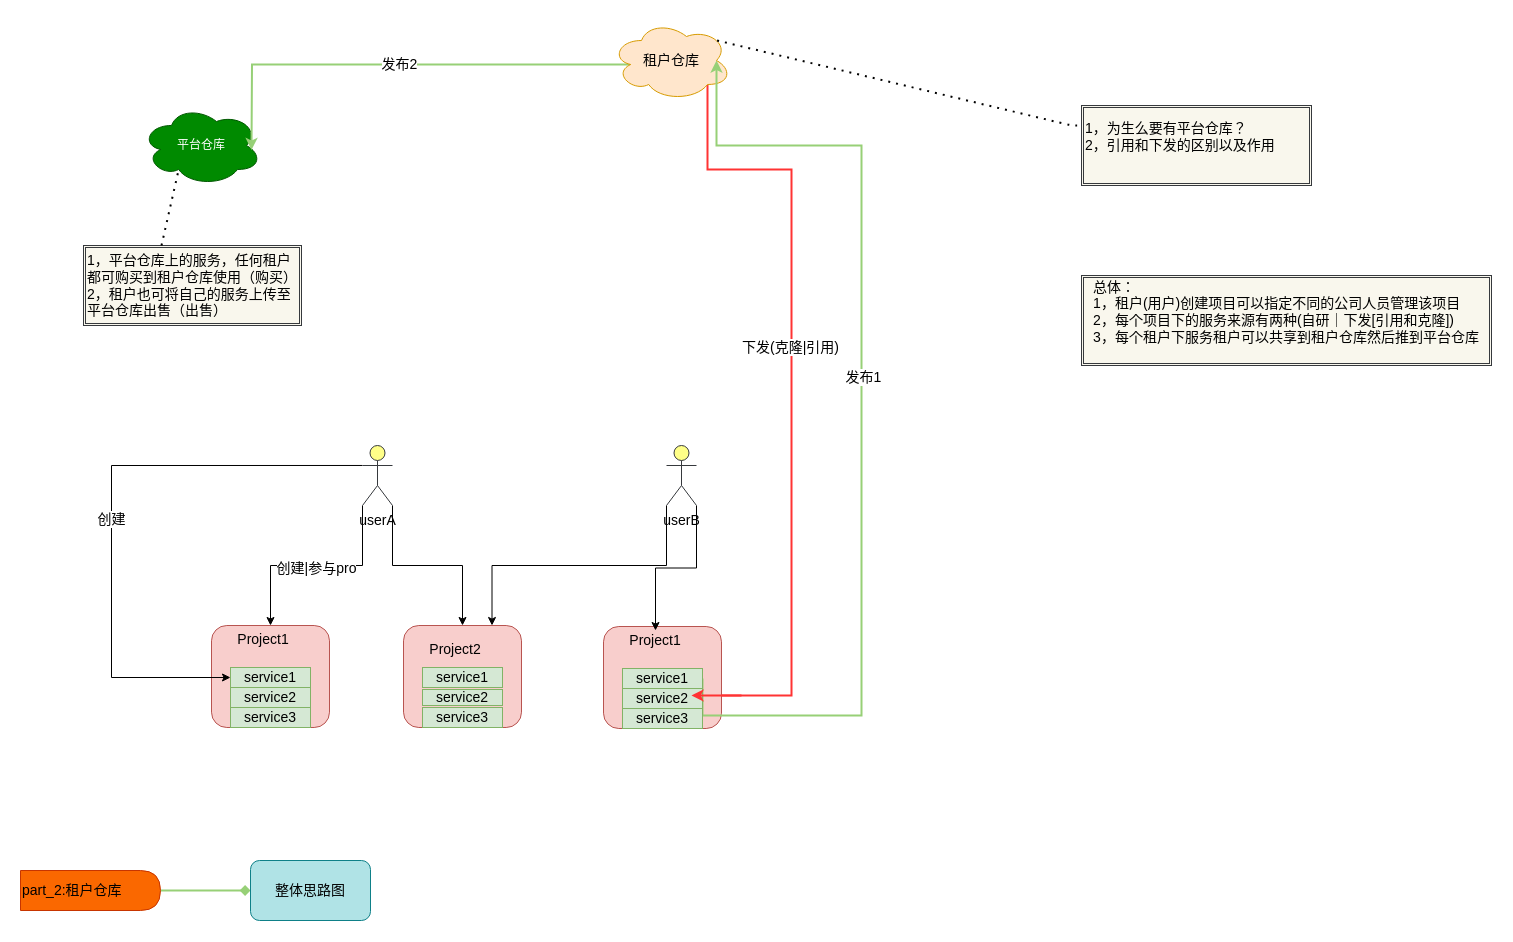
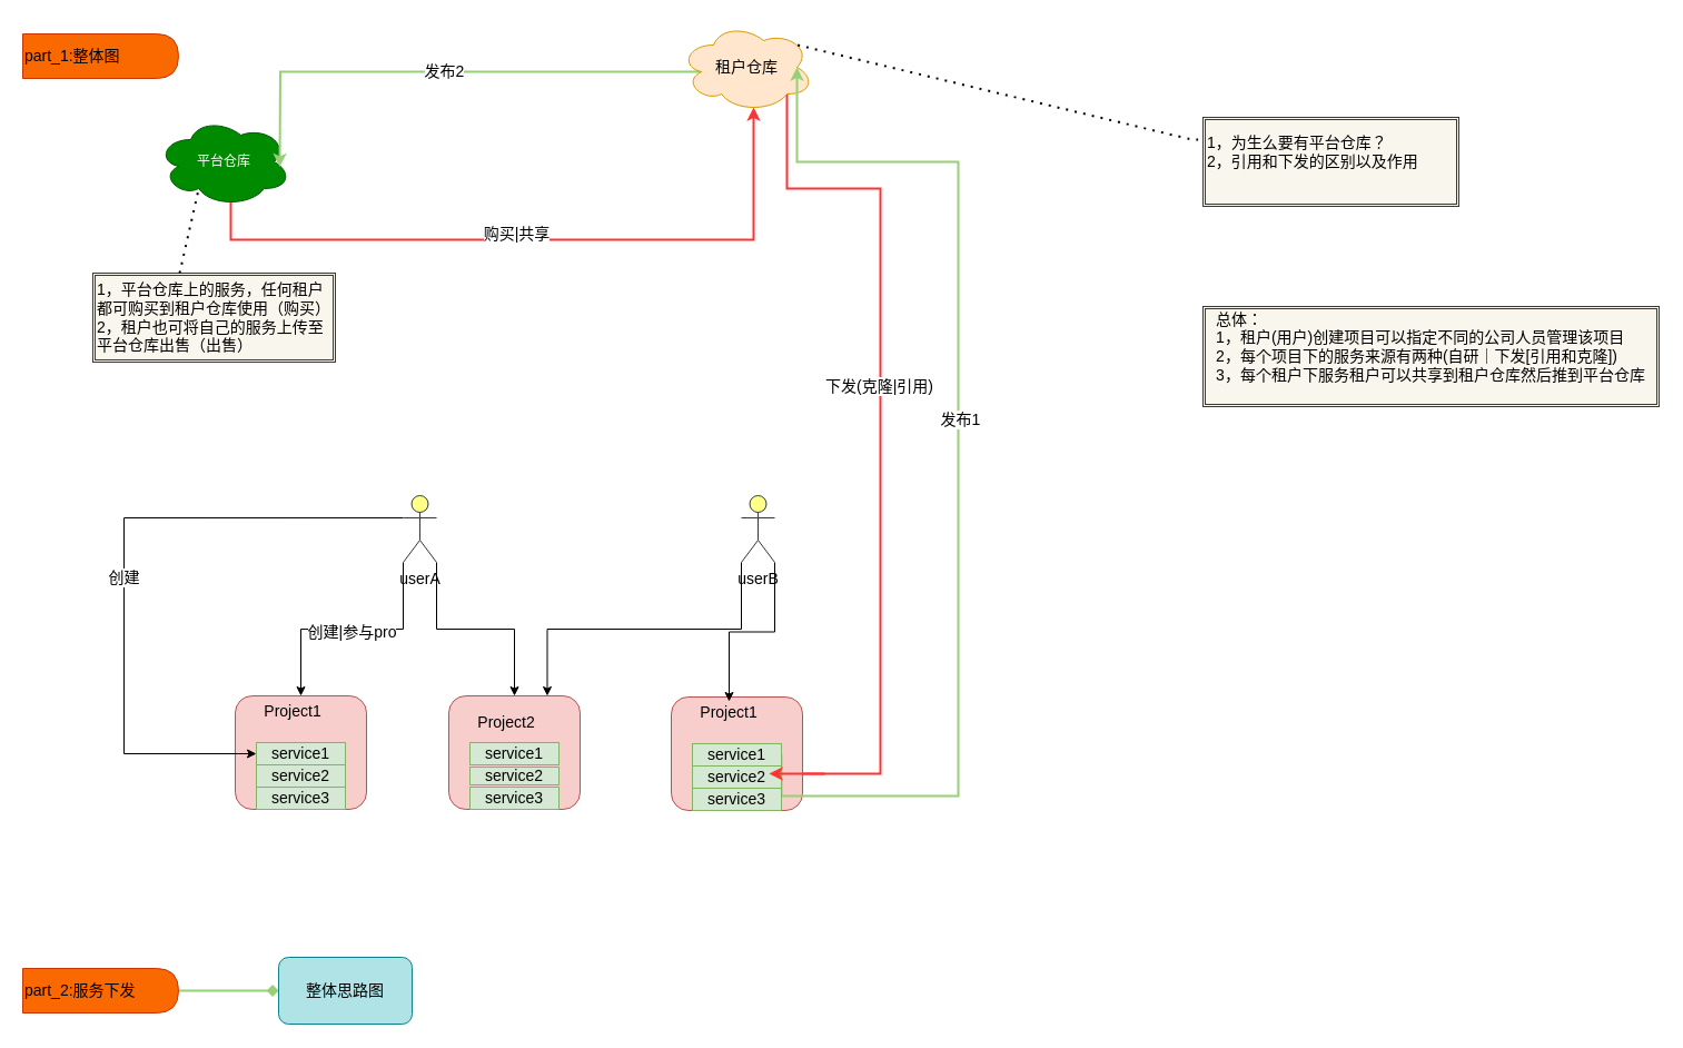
  <mxCell id="0" />
  <mxCell id="1" parent="0" />
+ <mxCell id="2" style="edgeStyle=orthogonalEdgeStyle;rounded=0;orthogonalLoop=1;jettySize=auto;html=1;exitX=0.55;exitY=0.95;exitDx=0;exitDy=0;exitPerimeter=0;entryX=0.55;entryY=0.95;entryDx=0;entryDy=0;entryPerimeter=0;fontSize=14;fontColor=#33FF33;strokeWidth=2;strokeColor=#FF3333;" edge="1" parent="1" source="4" target="9"><mxGeometry relative="1" as="geometry"><Array as="points"><mxPoint x="207" y="215" /><mxPoint x="677" y="215" /></Array></mxGeometry></mxCell>
+ <mxCell id="3" value="&lt;font color=&quot;#000000&quot;&gt;购买|共享&lt;/font&gt;" style="edgeLabel;html=1;align=center;verticalAlign=middle;resizable=0;points=[];fontSize=14;fontColor=#33FF33;" vertex="1" connectable="0" parent="2"><mxGeometry x="-0.07" y="6" relative="1" as="geometry"><mxPoint as="offset" /></mxGeometry></mxCell>
  <mxCell id="4" value="平台仓库" style="ellipse;shape=cloud;whiteSpace=wrap;html=1;fillColor=#008a00;strokeColor=#005700;fontColor=#ffffff;" vertex="1" parent="1"><mxGeometry x="141" y="105" width="120" height="80" as="geometry" /></mxCell>
  <mxCell id="5" style="edgeStyle=orthogonalEdgeStyle;rounded=0;orthogonalLoop=1;jettySize=auto;html=1;exitX=0.16;exitY=0.55;exitDx=0;exitDy=0;exitPerimeter=0;fontSize=14;strokeWidth=2;strokeColor=#97D077;" edge="1" parent="1" source="9"><mxGeometry relative="1" as="geometry"><mxPoint x="251" y="149.471" as="targetPoint" /></mxGeometry></mxCell>
  <mxCell id="6" value="发布2" style="edgeLabel;html=1;align=center;verticalAlign=middle;resizable=0;points=[];fontSize=14;" vertex="1" connectable="0" parent="5"><mxGeometry x="-0.04" y="-1" relative="1" as="geometry"><mxPoint x="-9" as="offset" /></mxGeometry></mxCell>
  <mxCell id="7" style="edgeStyle=orthogonalEdgeStyle;rounded=0;orthogonalLoop=1;jettySize=auto;html=1;exitX=0.8;exitY=0.8;exitDx=0;exitDy=0;exitPerimeter=0;entryX=1;entryY=0.75;entryDx=0;entryDy=0;fontSize=14;fontColor=#33FF33;strokeWidth=2;strokeColor=#FF3333;" edge="1" parent="1" source="9" target="20"><mxGeometry relative="1" as="geometry"><Array as="points"><mxPoint x="791" y="169" /><mxPoint x="791" y="695" /><mxPoint x="711" y="695" /><mxPoint x="711" y="703" /></Array></mxGeometry></mxCell>
  <mxCell id="8" value="&lt;font color=&quot;#000000&quot;&gt;下发(克隆|引用)&lt;/font&gt;" style="edgeLabel;html=1;align=center;verticalAlign=middle;resizable=0;points=[];fontSize=14;fontColor=#33FF33;" vertex="1" connectable="0" parent="7"><mxGeometry x="-0.126" y="-2" relative="1" as="geometry"><mxPoint as="offset" /></mxGeometry></mxCell>
  <mxCell id="9" value="租户仓库" style="ellipse;shape=cloud;whiteSpace=wrap;html=1;fontSize=14;fillColor=#ffe6cc;strokeColor=#d79b00;" vertex="1" parent="1"><mxGeometry x="611" y="20" width="120" height="80" as="geometry" /></mxCell>
  <mxCell id="10" value="" style="rounded=1;whiteSpace=wrap;html=1;fontSize=14;fillColor=#f8cecc;strokeColor=#b85450;" vertex="1" parent="1"><mxGeometry x="211" y="625" width="118" height="102" as="geometry" /></mxCell>
  <mxCell id="11" value="service1" style="rounded=0;whiteSpace=wrap;html=1;fontSize=14;fillColor=#d5e8d4;strokeColor=#82b366;" vertex="1" parent="1"><mxGeometry x="230" y="667" width="80" height="20" as="geometry" /></mxCell>
  <mxCell id="12" value="service2" style="rounded=0;whiteSpace=wrap;html=1;fontSize=14;fillColor=#d5e8d4;strokeColor=#82b366;" vertex="1" parent="1"><mxGeometry x="230" y="687" width="80" height="20" as="geometry" /></mxCell>
  <mxCell id="13" value="service3" style="rounded=0;whiteSpace=wrap;html=1;fontSize=14;fillColor=#d5e8d4;strokeColor=#82b366;" vertex="1" parent="1"><mxGeometry x="230" y="707" width="80" height="20" as="geometry" /></mxCell>
  <mxCell id="14" value="Project1" style="text;html=1;strokeColor=none;fillColor=none;align=center;verticalAlign=middle;whiteSpace=wrap;rounded=0;fontSize=14;" vertex="1" parent="1"><mxGeometry x="243" y="629" width="40" height="20" as="geometry" /></mxCell>
  <mxCell id="15" value="" style="rounded=1;whiteSpace=wrap;html=1;fontSize=14;fillColor=#f8cecc;strokeColor=#b85450;" vertex="1" parent="1"><mxGeometry x="403" y="625" width="118" height="102" as="geometry" /></mxCell>
  <mxCell id="16" value="service1" style="rounded=0;whiteSpace=wrap;html=1;fontSize=14;fillColor=#d5e8d4;strokeColor=#82b366;" vertex="1" parent="1"><mxGeometry x="422" y="667" width="80" height="20" as="geometry" /></mxCell>
  <mxCell id="17" value="service2" style="rounded=0;whiteSpace=wrap;html=1;fontSize=14;fillColor=#d5e8d4;strokeColor=#82b366;" vertex="1" parent="1"><mxGeometry x="422" y="689" width="80" height="16" as="geometry" /></mxCell>
  <mxCell id="18" value="service3" style="rounded=0;whiteSpace=wrap;html=1;fontSize=14;fillColor=#d5e8d4;strokeColor=#82b366;" vertex="1" parent="1"><mxGeometry x="422" y="707" width="80" height="20" as="geometry" /></mxCell>
  <mxCell id="19" value="Project2" style="text;html=1;strokeColor=none;fillColor=none;align=center;verticalAlign=middle;whiteSpace=wrap;rounded=0;fontSize=14;" vertex="1" parent="1"><mxGeometry x="435" y="639" width="40" height="20" as="geometry" /></mxCell>
  <mxCell id="20" value="" style="rounded=1;whiteSpace=wrap;html=1;fontSize=14;fillColor=#f8cecc;strokeColor=#b85450;" vertex="1" parent="1"><mxGeometry x="603" y="626" width="118" height="102" as="geometry" /></mxCell>
  <mxCell id="21" style="edgeStyle=orthogonalEdgeStyle;rounded=0;orthogonalLoop=1;jettySize=auto;html=1;exitX=1;exitY=0.5;exitDx=0;exitDy=0;entryX=0.875;entryY=0.5;entryDx=0;entryDy=0;entryPerimeter=0;fontSize=14;strokeWidth=2;strokeColor=#97D077;" edge="1" parent="1" source="23" target="9"><mxGeometry relative="1" as="geometry"><Array as="points"><mxPoint x="702" y="715" /><mxPoint x="861" y="715" /><mxPoint x="861" y="145" /></Array></mxGeometry></mxCell>
  <mxCell id="22" value="发布1" style="edgeLabel;html=1;align=center;verticalAlign=middle;resizable=0;points=[];fontSize=14;" vertex="1" connectable="0" parent="21"><mxGeometry x="0.072" y="-1" relative="1" as="geometry"><mxPoint y="-1" as="offset" /></mxGeometry></mxCell>
  <mxCell id="23" value="service1" style="rounded=0;whiteSpace=wrap;html=1;fontSize=14;fillColor=#d5e8d4;strokeColor=#82b366;" vertex="1" parent="1"><mxGeometry x="622" y="668" width="80" height="20" as="geometry" /></mxCell>
  <mxCell id="24" value="service2" style="rounded=0;whiteSpace=wrap;html=1;fontSize=14;fillColor=#d5e8d4;strokeColor=#82b366;" vertex="1" parent="1"><mxGeometry x="622" y="688" width="80" height="20" as="geometry" /></mxCell>
  <mxCell id="25" value="service3" style="rounded=0;whiteSpace=wrap;html=1;fontSize=14;fillColor=#d5e8d4;strokeColor=#82b366;" vertex="1" parent="1"><mxGeometry x="622" y="708" width="80" height="20" as="geometry" /></mxCell>
  <mxCell id="26" value="Project1" style="text;html=1;strokeColor=none;fillColor=none;align=center;verticalAlign=middle;whiteSpace=wrap;rounded=0;fontSize=14;" vertex="1" parent="1"><mxGeometry x="635" y="630" width="40" height="20" as="geometry" /></mxCell>
  <mxCell id="27" value="&lt;div style=&quot;text-align: left&quot;&gt;&lt;span&gt;总体：&lt;/span&gt;&lt;/div&gt;&lt;div style=&quot;text-align: left&quot;&gt;&lt;span&gt;1，租户(用户)创建项目可以指定不同的公司人员管理该项目&lt;/span&gt;&lt;/div&gt;&lt;div style=&quot;text-align: left&quot;&gt;&lt;span&gt;2，每个项目下的服务来源有两种(自研｜下发[引用和克隆])&lt;/span&gt;&lt;/div&gt;&lt;div style=&quot;text-align: left&quot;&gt;&lt;span&gt;3，每个租户下服务租户可以共享到租户仓库然后推到平台仓库&lt;/span&gt;&lt;/div&gt;&lt;div style=&quot;text-align: left&quot;&gt;&lt;span&gt;&lt;br&gt;&lt;/span&gt;&lt;/div&gt;" style="shape=ext;double=1;rounded=0;whiteSpace=wrap;html=1;fontSize=14;fillColor=#f9f7ed;strokeColor=#36393d;" vertex="1" parent="1"><mxGeometry x="1081" y="275" width="410" height="90" as="geometry" /></mxCell>
  <mxCell id="28" style="edgeStyle=orthogonalEdgeStyle;rounded=0;orthogonalLoop=1;jettySize=auto;html=1;exitX=0;exitY=1;exitDx=0;exitDy=0;exitPerimeter=0;entryX=0.5;entryY=0;entryDx=0;entryDy=0;fontSize=14;" edge="1" parent="1" source="33" target="10"><mxGeometry relative="1" as="geometry" /></mxCell>
  <mxCell id="29" value="创建|参与pro" style="edgeLabel;html=1;align=center;verticalAlign=middle;resizable=0;points=[];fontSize=14;" vertex="1" connectable="0" parent="28"><mxGeometry x="0.01" y="2" relative="1" as="geometry"><mxPoint as="offset" /></mxGeometry></mxCell>
  <mxCell id="30" style="edgeStyle=orthogonalEdgeStyle;rounded=0;orthogonalLoop=1;jettySize=auto;html=1;exitX=1;exitY=1;exitDx=0;exitDy=0;exitPerimeter=0;fontSize=14;entryX=0.5;entryY=0;entryDx=0;entryDy=0;" edge="1" parent="1" source="33" target="15"><mxGeometry relative="1" as="geometry"><mxPoint x="462" y="605" as="targetPoint" /></mxGeometry></mxCell>
  <mxCell id="31" style="edgeStyle=orthogonalEdgeStyle;rounded=0;orthogonalLoop=1;jettySize=auto;html=1;exitX=0;exitY=0.333;exitDx=0;exitDy=0;exitPerimeter=0;fontSize=14;entryX=0;entryY=0.5;entryDx=0;entryDy=0;" edge="1" parent="1" source="33" target="11"><mxGeometry relative="1" as="geometry"><mxPoint x="181" y="835" as="targetPoint" /><Array as="points"><mxPoint x="111" y="465" /><mxPoint x="111" y="677" /></Array></mxGeometry></mxCell>
  <mxCell id="32" value="创建" style="edgeLabel;html=1;align=center;verticalAlign=middle;resizable=0;points=[];fontSize=14;" vertex="1" connectable="0" parent="31"><mxGeometry x="0.048" y="-1" relative="1" as="geometry"><mxPoint as="offset" /></mxGeometry></mxCell>
  <mxCell id="33" value="userA" style="shape=umlActor;verticalLabelPosition=bottom;verticalAlign=top;html=1;outlineConnect=0;fontSize=14;fillColor=#ffff88;strokeColor=#36393d;" vertex="1" parent="1"><mxGeometry x="362" y="445" width="30" height="60" as="geometry" /></mxCell>
  <mxCell id="34" style="edgeStyle=orthogonalEdgeStyle;rounded=0;orthogonalLoop=1;jettySize=auto;html=1;exitX=0;exitY=1;exitDx=0;exitDy=0;exitPerimeter=0;entryX=0.75;entryY=0;entryDx=0;entryDy=0;fontSize=14;" edge="1" parent="1" source="36" target="15"><mxGeometry relative="1" as="geometry" /></mxCell>
  <mxCell id="35" style="edgeStyle=orthogonalEdgeStyle;rounded=0;orthogonalLoop=1;jettySize=auto;html=1;exitX=1;exitY=1;exitDx=0;exitDy=0;exitPerimeter=0;entryX=0.5;entryY=0;entryDx=0;entryDy=0;fontSize=14;" edge="1" parent="1" source="36" target="26"><mxGeometry relative="1" as="geometry" /></mxCell>
  <mxCell id="36" value="userB" style="shape=umlActor;verticalLabelPosition=bottom;verticalAlign=top;html=1;outlineConnect=0;fontSize=14;fillColor=#ffff88;strokeColor=#36393d;" vertex="1" parent="1"><mxGeometry x="666" y="445" width="30" height="60" as="geometry" /></mxCell>
  <mxCell id="37" value="1，平台仓库上的服务，任何租户都可购买到租户仓库使用（购买）&lt;br&gt;2，租户也可将自己的服务上传至平台仓库出售（出售）" style="shape=ext;double=1;rounded=0;whiteSpace=wrap;html=1;fontSize=14;align=left;fillColor=#f9f7ed;strokeColor=#36393d;" vertex="1" parent="1"><mxGeometry x="83" y="245" width="218" height="80" as="geometry" /></mxCell>
  <mxCell id="38" value="" style="endArrow=none;dashed=1;html=1;dashPattern=1 3;strokeWidth=2;fontSize=14;entryX=0.31;entryY=0.8;entryDx=0;entryDy=0;entryPerimeter=0;" edge="1" parent="1" target="4"><mxGeometry width="50" height="50" relative="1" as="geometry"><mxPoint x="161" y="245" as="sourcePoint" /><mxPoint x="181" y="195" as="targetPoint" /></mxGeometry></mxCell>
  <mxCell id="39" value="" style="endArrow=classic;html=1;fontSize=14;fontColor=#33FF33;strokeWidth=2;strokeColor=#FF3333;" edge="1" parent="1"><mxGeometry width="50" height="50" relative="1" as="geometry"><mxPoint x="741" y="695" as="sourcePoint" /><mxPoint x="691" y="695" as="targetPoint" /></mxGeometry></mxCell>
  <mxCell id="40" value="" style="endArrow=none;dashed=1;html=1;dashPattern=1 3;strokeWidth=2;fontSize=14;fontColor=#33FF33;exitX=0.88;exitY=0.25;exitDx=0;exitDy=0;exitPerimeter=0;" edge="1" parent="1" source="9"><mxGeometry width="50" height="50" relative="1" as="geometry"><mxPoint x="721" y="505" as="sourcePoint" /><mxPoint x="1081" y="125" as="targetPoint" /><Array as="points"><mxPoint x="1071" y="125" /></Array></mxGeometry></mxCell>
  <mxCell id="41" value="&lt;font color=&quot;#000000&quot;&gt;1，为生么要有平台仓库？&lt;br&gt;2，引用和下发的区别以及作用&lt;br&gt;&lt;br&gt;&lt;/font&gt;" style="shape=ext;double=1;rounded=0;whiteSpace=wrap;html=1;fontSize=14;align=left;fillColor=#f9f7ed;strokeColor=#36393d;" vertex="1" parent="1"><mxGeometry x="1081" y="105" width="230" height="80" as="geometry" /></mxCell>
+ <mxCell id="42" value="&lt;font color=&quot;#000000&quot;&gt;part_1:整体图&lt;/font&gt;" style="shape=delay;whiteSpace=wrap;html=1;fontSize=14;fontColor=#000000;align=left;fillColor=#fa6800;strokeColor=#C73500;" vertex="1" parent="1"><mxGeometry y="30" width="140" height="40" as="geometry" x="20" /></mxCell>
  <mxCell id="43" value="" style="edgeStyle=orthogonalEdgeStyle;rounded=0;orthogonalLoop=1;jettySize=auto;html=1;fontSize=14;fontColor=#33FF33;strokeColor=#97D077;strokeWidth=2;endArrow=diamond;" edge="1" parent="1" source="44" target="45"><mxGeometry relative="1" as="geometry" /></mxCell>
- <mxCell id="44" value="&lt;font color=&quot;#000000&quot;&gt;part_2:租户仓库&lt;/font&gt;" style="shape=delay;whiteSpace=wrap;html=1;fontSize=14;fontColor=#000000;align=left;fillColor=#fa6800;strokeColor=#C73500;" vertex="1" parent="1"><mxGeometry y="870" width="140" height="40" as="geometry" x="20" /></mxCell>
+ <mxCell id="44" value="&lt;font color=&quot;#000000&quot;&gt;part_2:服务下发&lt;/font&gt;" style="shape=delay;whiteSpace=wrap;html=1;fontSize=14;fontColor=#000000;align=left;fillColor=#fa6800;strokeColor=#C73500;" vertex="1" parent="1"><mxGeometry y="870" width="140" height="40" as="geometry" x="20" /></mxCell>
  <mxCell id="45" value="整体思路图" style="whiteSpace=wrap;html=1;fontSize=14;align=center;strokeColor=#0e8088;fillColor=#b0e3e6;rounded=1;" vertex="1" parent="1"><mxGeometry x="250" y="860" width="120" height="60" as="geometry" /></mxCell>
